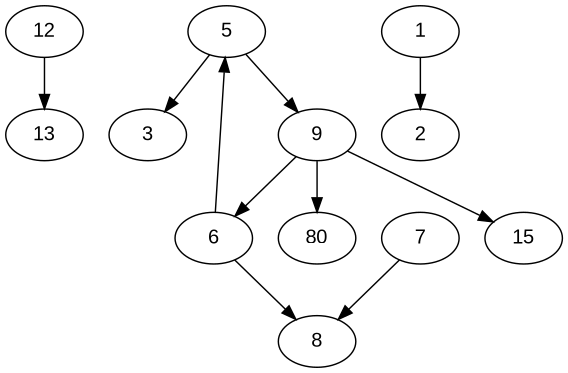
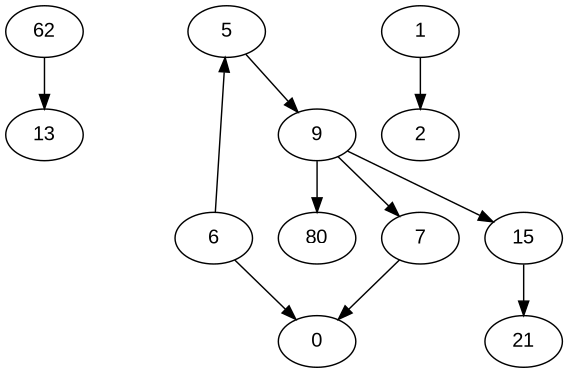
  digraph {
    fontname="Liberation Sans"
    node [fontname="Liberation Sans"]
    edge [fontname="Liberation Sans"]
-   12
+   12 [label=62]
    13
    5
-   3
    9
    15
    6
    n8 [label=80]
+   21
    1
    2
-   8
+   8 [label=0]
    7
    12 -> 13
-   5 -> 3
    5 -> 9
    9 -> 15
-   9 -> 6
+   9 -> 7
    9 -> n8
+   15 -> 21
    6 -> 5
    6 -> 8
    1 -> 2
    7 -> 8
  }
